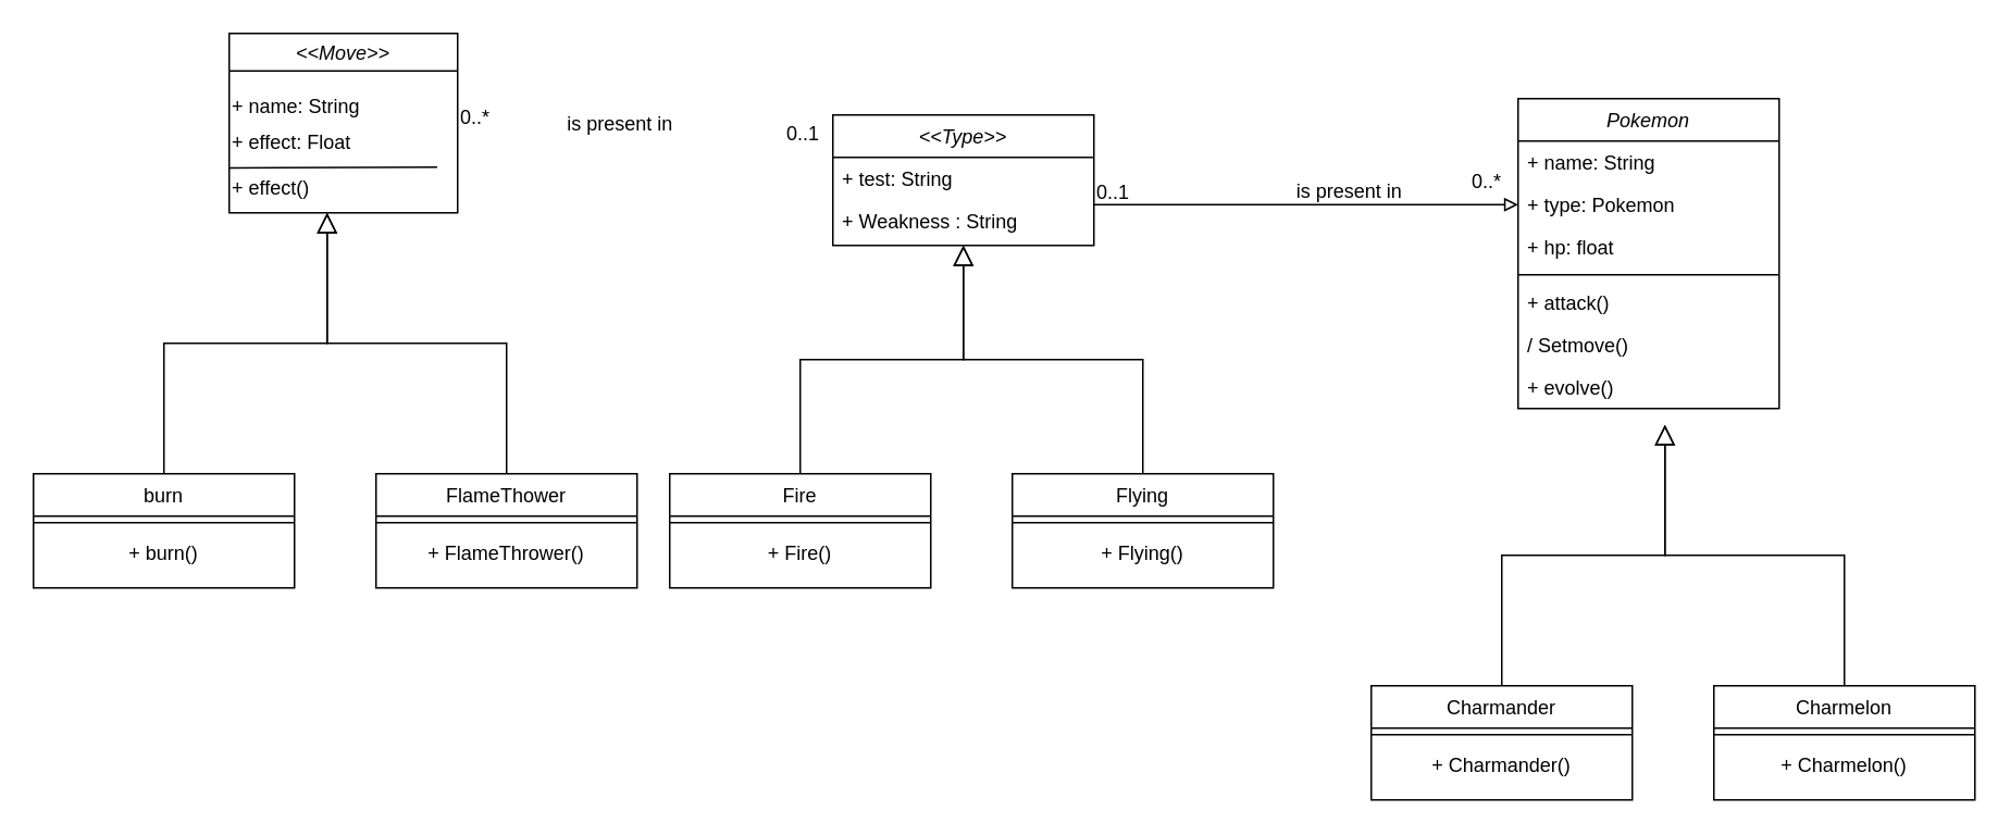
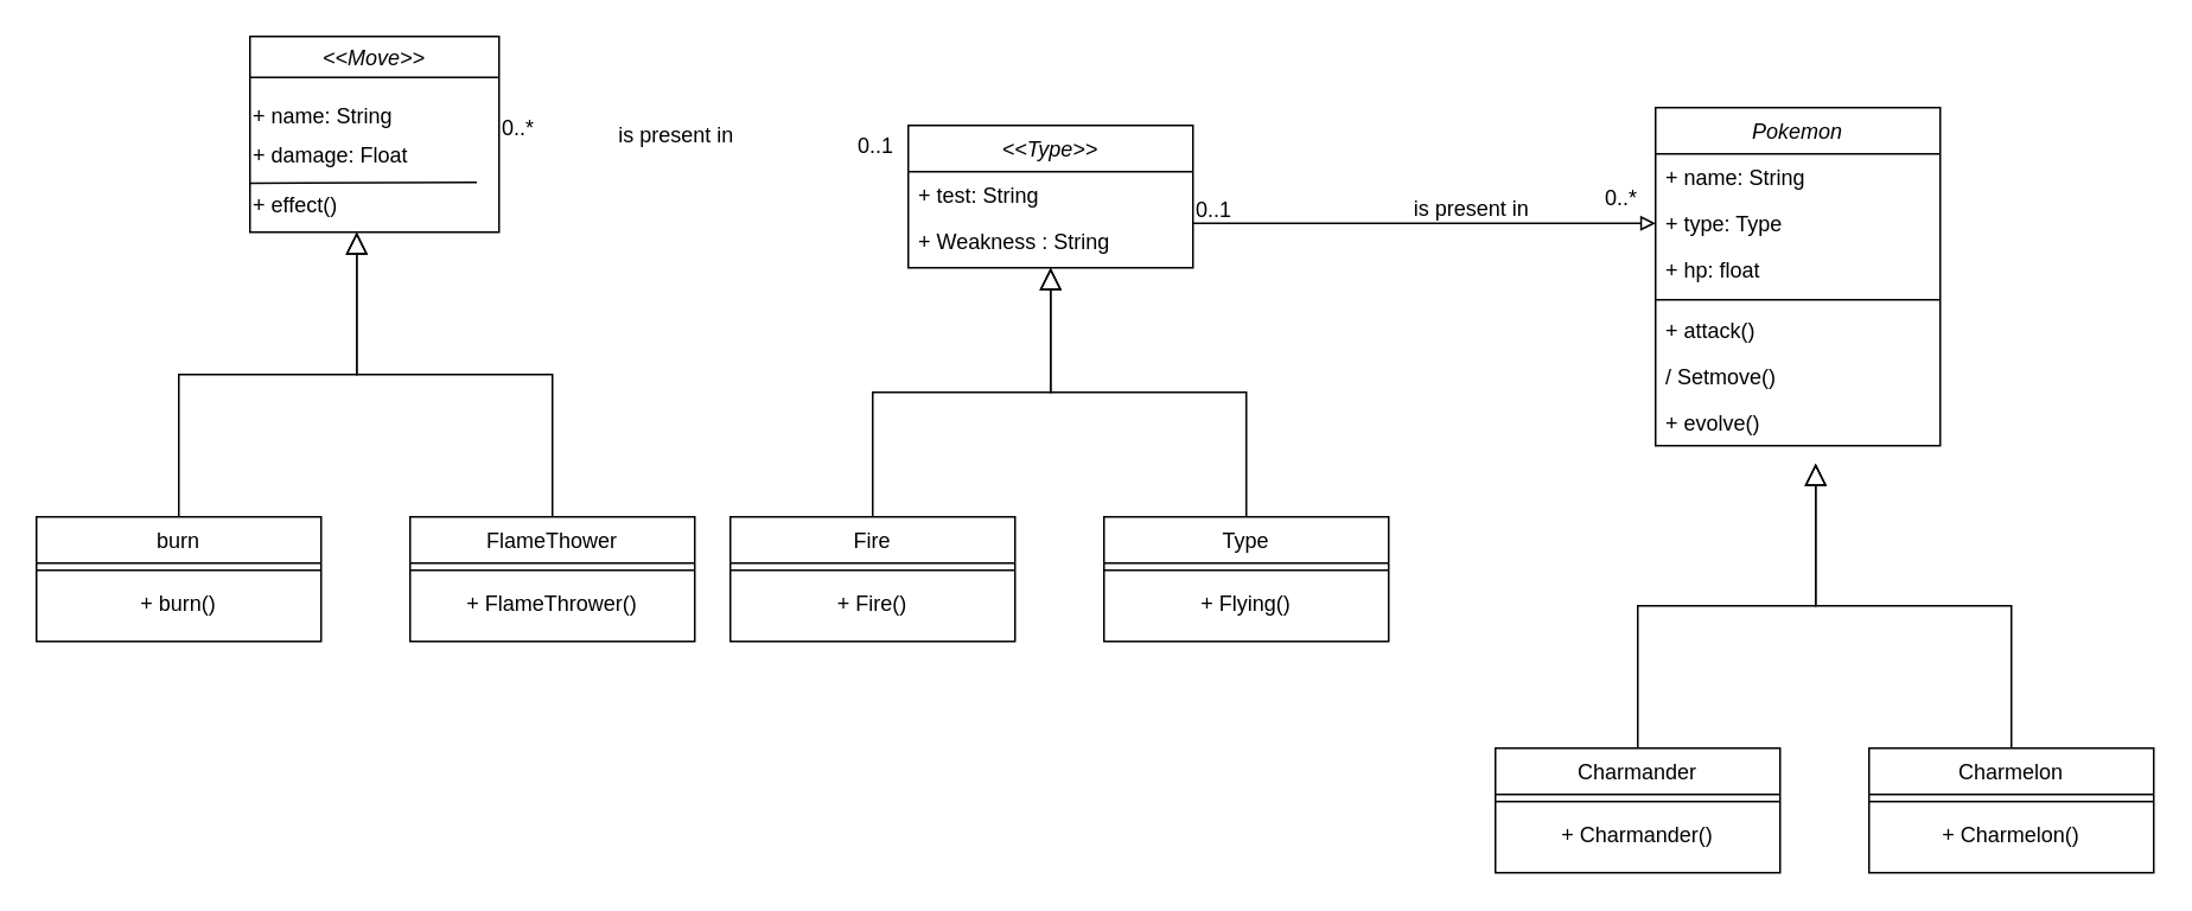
  <mxCell id="0" />
  <mxCell id="1" parent="0" />
  <mxCell id="2" value="&lt;&lt;Type&gt;&gt;" style="swimlane;fontStyle=2;align=center;verticalAlign=top;childLayout=stackLayout;horizontal=1;startSize=26;horizontalStack=0;resizeParent=1;resizeLast=0;collapsible=1;marginBottom=0;rounded=0;shadow=0;strokeWidth=1;" parent="1" vertex="1"><mxGeometry x="510" y="70" width="160" height="80" as="geometry"><mxRectangle x="230" y="140" width="160" height="26" as="alternateBounds" /></mxGeometry></mxCell>
  <mxCell id="3" value="+ test: String" style="text;align=left;verticalAlign=top;spacingLeft=4;spacingRight=4;overflow=hidden;rotatable=0;points=[[0,0.5],[1,0.5]];portConstraint=eastwest;" parent="2" vertex="1"><mxGeometry y="26" width="160" height="26" as="geometry" /></mxCell>
  <mxCell id="4" value="+ Weakness : String" style="text;align=left;verticalAlign=top;spacingLeft=4;spacingRight=4;overflow=hidden;rotatable=0;points=[[0,0.5],[1,0.5]];portConstraint=eastwest;rounded=0;shadow=0;html=0;" parent="2" vertex="1"><mxGeometry y="52" width="160" height="26" as="geometry" /></mxCell>
  <mxCell id="5" value="Fire" style="swimlane;fontStyle=0;align=center;verticalAlign=top;childLayout=stackLayout;horizontal=1;startSize=26;horizontalStack=0;resizeParent=1;resizeLast=0;collapsible=1;marginBottom=0;rounded=0;shadow=0;strokeWidth=1;" parent="1" vertex="1"><mxGeometry x="410" y="290" width="160" height="70" as="geometry"><mxRectangle x="130" y="380" width="160" height="26" as="alternateBounds" /></mxGeometry></mxCell>
  <mxCell id="6" value="" style="line;html=1;strokeWidth=1;align=left;verticalAlign=middle;spacingTop=-1;spacingLeft=3;spacingRight=3;rotatable=0;labelPosition=right;points=[];portConstraint=eastwest;" parent="5" vertex="1"><mxGeometry y="26" width="160" height="8" as="geometry" /></mxCell>
  <mxCell id="7" value="+ Fire()" style="text;html=1;strokeColor=none;fillColor=none;align=center;verticalAlign=middle;whiteSpace=wrap;rounded=0;" vertex="1" parent="5"><mxGeometry y="34" width="160" height="30" as="geometry" /></mxCell>
  <mxCell id="8" value="" style="endArrow=block;endSize=10;endFill=0;shadow=0;strokeWidth=1;rounded=0;edgeStyle=elbowEdgeStyle;elbow=vertical;" parent="1" source="5" target="2" edge="1"><mxGeometry width="160" relative="1" as="geometry"><mxPoint x="490" y="133" as="sourcePoint" /><mxPoint x="490" y="133" as="targetPoint" /></mxGeometry></mxCell>
- <mxCell id="9" value="Flying" style="swimlane;fontStyle=0;align=center;verticalAlign=top;childLayout=stackLayout;horizontal=1;startSize=26;horizontalStack=0;resizeParent=1;resizeLast=0;collapsible=1;marginBottom=0;rounded=0;shadow=0;strokeWidth=1;" parent="1" vertex="1"><mxGeometry x="620" y="290" width="160" height="70" as="geometry"><mxRectangle x="340" y="380" width="170" height="26" as="alternateBounds" /></mxGeometry></mxCell>
+ <mxCell id="9" value="Type" style="swimlane;fontStyle=0;align=center;verticalAlign=top;childLayout=stackLayout;horizontal=1;startSize=26;horizontalStack=0;resizeParent=1;resizeLast=0;collapsible=1;marginBottom=0;rounded=0;shadow=0;strokeWidth=1;" parent="1" vertex="1"><mxGeometry x="620" y="290" width="160" height="70" as="geometry"><mxRectangle x="340" y="380" width="170" height="26" as="alternateBounds" /></mxGeometry></mxCell>
  <mxCell id="10" value="" style="line;html=1;strokeWidth=1;align=left;verticalAlign=middle;spacingTop=-1;spacingLeft=3;spacingRight=3;rotatable=0;labelPosition=right;points=[];portConstraint=eastwest;" parent="9" vertex="1"><mxGeometry y="26" width="160" height="8" as="geometry" /></mxCell>
  <mxCell id="11" value="+ Flying()" style="text;html=1;strokeColor=none;fillColor=none;align=center;verticalAlign=middle;whiteSpace=wrap;rounded=0;" vertex="1" parent="9"><mxGeometry y="34" width="160" height="30" as="geometry" /></mxCell>
  <mxCell id="12" value="" style="endArrow=block;endSize=10;endFill=0;shadow=0;strokeWidth=1;rounded=0;edgeStyle=elbowEdgeStyle;elbow=vertical;" parent="1" source="9" target="2" edge="1"><mxGeometry width="160" relative="1" as="geometry"><mxPoint x="500" y="303" as="sourcePoint" /><mxPoint x="600" y="201" as="targetPoint" /></mxGeometry></mxCell>
  <mxCell id="13" value="" style="endArrow=block;shadow=0;strokeWidth=1;rounded=0;endFill=0;edgeStyle=elbowEdgeStyle;elbow=vertical;entryX=0;entryY=0.5;entryDx=0;entryDy=0;" parent="1" source="2" target="18" edge="1"><mxGeometry x="0.5" y="41" relative="1" as="geometry"><mxPoint x="670" y="122" as="sourcePoint" /><mxPoint x="798" y="119" as="targetPoint" /><mxPoint x="-40" y="32" as="offset" /></mxGeometry></mxCell>
  <mxCell id="14" value="0..1" style="resizable=0;align=left;verticalAlign=bottom;labelBackgroundColor=none;fontSize=12;" parent="13" connectable="0" vertex="1"><mxGeometry x="-1" relative="1" as="geometry"><mxPoint y="1" as="offset" /></mxGeometry></mxCell>
  <mxCell id="15" value="is present in&amp;nbsp;" style="text;html=1;resizable=0;points=[];;align=center;verticalAlign=middle;labelBackgroundColor=none;rounded=0;shadow=0;strokeWidth=1;fontSize=12;" parent="13" vertex="1" connectable="0"><mxGeometry x="0.5" y="49" relative="1" as="geometry"><mxPoint x="-38" y="40" as="offset" /></mxGeometry></mxCell>
  <mxCell id="16" value="Pokemon" style="swimlane;fontStyle=2;align=center;verticalAlign=top;childLayout=stackLayout;horizontal=1;startSize=26;horizontalStack=0;resizeParent=1;resizeLast=0;collapsible=1;marginBottom=0;rounded=0;shadow=0;strokeWidth=1;" vertex="1" parent="1"><mxGeometry x="930" y="60" width="160" height="190" as="geometry"><mxRectangle x="230" y="140" width="160" height="26" as="alternateBounds" /></mxGeometry></mxCell>
  <mxCell id="17" value="+ name: String" style="text;align=left;verticalAlign=top;spacingLeft=4;spacingRight=4;overflow=hidden;rotatable=0;points=[[0,0.5],[1,0.5]];portConstraint=eastwest;" vertex="1" parent="16"><mxGeometry y="26" width="160" height="26" as="geometry" /></mxCell>
- <mxCell id="18" value="+ type: Pokemon" style="text;align=left;verticalAlign=top;spacingLeft=4;spacingRight=4;overflow=hidden;rotatable=0;points=[[0,0.5],[1,0.5]];portConstraint=eastwest;rounded=0;shadow=0;html=0;" vertex="1" parent="16"><mxGeometry y="52" width="160" height="26" as="geometry" /></mxCell>
+ <mxCell id="18" value="+ type: Type" style="text;align=left;verticalAlign=top;spacingLeft=4;spacingRight=4;overflow=hidden;rotatable=0;points=[[0,0.5],[1,0.5]];portConstraint=eastwest;rounded=0;shadow=0;html=0;" vertex="1" parent="16"><mxGeometry y="52" width="160" height="26" as="geometry" /></mxCell>
  <mxCell id="19" value="+ hp: float" style="text;align=left;verticalAlign=top;spacingLeft=4;spacingRight=4;overflow=hidden;rotatable=0;points=[[0,0.5],[1,0.5]];portConstraint=eastwest;rounded=0;shadow=0;html=0;" vertex="1" parent="16"><mxGeometry y="78" width="160" height="26" as="geometry" /></mxCell>
  <mxCell id="20" value="" style="line;html=1;strokeWidth=1;align=left;verticalAlign=middle;spacingTop=-1;spacingLeft=3;spacingRight=3;rotatable=0;labelPosition=right;points=[];portConstraint=eastwest;" vertex="1" parent="16"><mxGeometry y="104" width="160" height="8" as="geometry" /></mxCell>
  <mxCell id="21" value="+ attack()" style="text;align=left;verticalAlign=top;spacingLeft=4;spacingRight=4;overflow=hidden;rotatable=0;points=[[0,0.5],[1,0.5]];portConstraint=eastwest;" vertex="1" parent="16"><mxGeometry y="112" width="160" height="26" as="geometry" /></mxCell>
  <mxCell id="22" value="/ Setmove()" style="text;align=left;verticalAlign=top;spacingLeft=4;spacingRight=4;overflow=hidden;rotatable=0;points=[[0,0.5],[1,0.5]];portConstraint=eastwest;" vertex="1" parent="16"><mxGeometry y="138" width="160" height="26" as="geometry" /></mxCell>
  <mxCell id="23" value="+ evolve()" style="text;align=left;verticalAlign=top;spacingLeft=4;spacingRight=4;overflow=hidden;rotatable=0;points=[[0,0.5],[1,0.5]];portConstraint=eastwest;" vertex="1" parent="16"><mxGeometry y="164" width="160" height="26" as="geometry" /></mxCell>
  <mxCell id="24" value="0..*" style="resizable=0;align=left;verticalAlign=bottom;labelBackgroundColor=none;fontSize=12;direction=east;" connectable="0" vertex="1" parent="1"><mxGeometry x="900" y="119" as="geometry" /></mxCell>
  <mxCell id="25" value="&lt;&lt;Move&gt;&gt;" style="swimlane;startSize=23;fontStyle=2" vertex="1" parent="1"><mxGeometry x="140" y="20" width="140" height="110" as="geometry" /></mxCell>
  <mxCell id="26" value="+ name: String" style="text;html=1;strokeColor=none;fillColor=none;align=left;verticalAlign=middle;whiteSpace=wrap;rounded=0;" vertex="1" parent="25"><mxGeometry y="30" width="170" height="30" as="geometry" /></mxCell>
- <mxCell id="27" value="+ effect: Float" style="text;html=1;strokeColor=none;fillColor=none;align=left;verticalAlign=middle;whiteSpace=wrap;rounded=0;" vertex="1" parent="25"><mxGeometry y="52" width="170" height="30" as="geometry" /></mxCell>
+ <mxCell id="27" value="+ damage: Float" style="text;html=1;strokeColor=none;fillColor=none;align=left;verticalAlign=middle;whiteSpace=wrap;rounded=0;" vertex="1" parent="25"><mxGeometry y="52" width="170" height="30" as="geometry" /></mxCell>
  <mxCell id="28" value="" style="endArrow=none;html=1;rounded=0;exitX=0;exitY=0.75;exitDx=0;exitDy=0;entryX=0.75;entryY=1;entryDx=0;entryDy=0;" edge="1" parent="25" source="25" target="27"><mxGeometry width="50" height="50" relative="1" as="geometry"><mxPoint x="-10" y="220" as="sourcePoint" /><mxPoint x="40" y="170" as="targetPoint" /></mxGeometry></mxCell>
  <mxCell id="29" value="+ effect()" style="text;html=1;strokeColor=none;fillColor=none;align=left;verticalAlign=middle;whiteSpace=wrap;rounded=0;" vertex="1" parent="25"><mxGeometry y="80" width="60" height="30" as="geometry" /></mxCell>
  <mxCell id="30" value="0..*" style="resizable=0;align=left;verticalAlign=bottom;labelBackgroundColor=none;fontSize=12;direction=east;" connectable="0" vertex="1" parent="25"><mxGeometry x="140" y="60" as="geometry" /></mxCell>
  <mxCell id="31" value="is present in&amp;nbsp;" style="text;html=1;resizable=0;points=[];;align=center;verticalAlign=middle;labelBackgroundColor=none;rounded=0;shadow=0;strokeWidth=1;fontSize=12;" vertex="1" connectable="0" parent="1"><mxGeometry x="380" y="75" as="geometry" /></mxCell>
  <mxCell id="32" value="0..1" style="resizable=0;align=left;verticalAlign=bottom;labelBackgroundColor=none;fontSize=12;" connectable="0" vertex="1" parent="1"><mxGeometry x="480" y="90" as="geometry" /></mxCell>
  <mxCell id="33" value="Charmander" style="swimlane;fontStyle=0;align=center;verticalAlign=top;childLayout=stackLayout;horizontal=1;startSize=26;horizontalStack=0;resizeParent=1;resizeLast=0;collapsible=1;marginBottom=0;rounded=0;shadow=0;strokeWidth=1;" vertex="1" parent="1"><mxGeometry x="840" y="420" width="160" height="70" as="geometry"><mxRectangle x="130" y="380" width="160" height="26" as="alternateBounds" /></mxGeometry></mxCell>
  <mxCell id="34" value="" style="line;html=1;strokeWidth=1;align=left;verticalAlign=middle;spacingTop=-1;spacingLeft=3;spacingRight=3;rotatable=0;labelPosition=right;points=[];portConstraint=eastwest;" vertex="1" parent="33"><mxGeometry y="26" width="160" height="8" as="geometry" /></mxCell>
  <mxCell id="35" value="+&amp;nbsp;&lt;span style=&quot;&quot;&gt;Charmander&lt;/span&gt;()" style="text;html=1;strokeColor=none;fillColor=none;align=center;verticalAlign=middle;whiteSpace=wrap;rounded=0;" vertex="1" parent="33"><mxGeometry y="34" width="160" height="30" as="geometry" /></mxCell>
  <mxCell id="36" value="" style="endArrow=block;endSize=10;endFill=0;shadow=0;strokeWidth=1;rounded=0;edgeStyle=elbowEdgeStyle;elbow=vertical;" edge="1" parent="1" source="33"><mxGeometry width="160" relative="1" as="geometry"><mxPoint x="920" y="263" as="sourcePoint" /><mxPoint x="1020" y="260" as="targetPoint" /></mxGeometry></mxCell>
  <mxCell id="37" value="Charmelon" style="swimlane;fontStyle=0;align=center;verticalAlign=top;childLayout=stackLayout;horizontal=1;startSize=26;horizontalStack=0;resizeParent=1;resizeLast=0;collapsible=1;marginBottom=0;rounded=0;shadow=0;strokeWidth=1;" vertex="1" parent="1"><mxGeometry x="1050" y="420" width="160" height="70" as="geometry"><mxRectangle x="340" y="380" width="170" height="26" as="alternateBounds" /></mxGeometry></mxCell>
  <mxCell id="38" value="" style="line;html=1;strokeWidth=1;align=left;verticalAlign=middle;spacingTop=-1;spacingLeft=3;spacingRight=3;rotatable=0;labelPosition=right;points=[];portConstraint=eastwest;" vertex="1" parent="37"><mxGeometry y="26" width="160" height="8" as="geometry" /></mxCell>
  <mxCell id="39" value="+&amp;nbsp;&lt;span style=&quot;&quot;&gt;Charmelon&lt;/span&gt;()" style="text;html=1;strokeColor=none;fillColor=none;align=center;verticalAlign=middle;whiteSpace=wrap;rounded=0;" vertex="1" parent="37"><mxGeometry y="34" width="160" height="30" as="geometry" /></mxCell>
  <mxCell id="40" value="" style="endArrow=block;endSize=10;endFill=0;shadow=0;strokeWidth=1;rounded=0;edgeStyle=elbowEdgeStyle;elbow=vertical;" edge="1" parent="1" source="37"><mxGeometry width="160" relative="1" as="geometry"><mxPoint x="930" y="433" as="sourcePoint" /><mxPoint x="1020" y="260" as="targetPoint" /></mxGeometry></mxCell>
  <mxCell id="41" value="burn" style="swimlane;fontStyle=0;align=center;verticalAlign=top;childLayout=stackLayout;horizontal=1;startSize=26;horizontalStack=0;resizeParent=1;resizeLast=0;collapsible=1;marginBottom=0;rounded=0;shadow=0;strokeWidth=1;" vertex="1" parent="1"><mxGeometry x="20" y="290" width="160" height="70" as="geometry"><mxRectangle x="130" y="380" width="160" height="26" as="alternateBounds" /></mxGeometry></mxCell>
  <mxCell id="42" value="" style="line;html=1;strokeWidth=1;align=left;verticalAlign=middle;spacingTop=-1;spacingLeft=3;spacingRight=3;rotatable=0;labelPosition=right;points=[];portConstraint=eastwest;" vertex="1" parent="41"><mxGeometry y="26" width="160" height="8" as="geometry" /></mxCell>
  <mxCell id="43" value="+ burn()" style="text;html=1;strokeColor=none;fillColor=none;align=center;verticalAlign=middle;whiteSpace=wrap;rounded=0;" vertex="1" parent="41"><mxGeometry y="34" width="160" height="30" as="geometry" /></mxCell>
  <mxCell id="44" value="" style="endArrow=block;endSize=10;endFill=0;shadow=0;strokeWidth=1;rounded=0;edgeStyle=elbowEdgeStyle;elbow=vertical;" edge="1" parent="1" source="41"><mxGeometry width="160" relative="1" as="geometry"><mxPoint x="100" y="133" as="sourcePoint" /><mxPoint x="200" y="130" as="targetPoint" /></mxGeometry></mxCell>
  <mxCell id="45" value="FlameThower" style="swimlane;fontStyle=0;align=center;verticalAlign=top;childLayout=stackLayout;horizontal=1;startSize=26;horizontalStack=0;resizeParent=1;resizeLast=0;collapsible=1;marginBottom=0;rounded=0;shadow=0;strokeWidth=1;" vertex="1" parent="1"><mxGeometry x="230" y="290" width="160" height="70" as="geometry"><mxRectangle x="340" y="380" width="170" height="26" as="alternateBounds" /></mxGeometry></mxCell>
  <mxCell id="46" value="" style="line;html=1;strokeWidth=1;align=left;verticalAlign=middle;spacingTop=-1;spacingLeft=3;spacingRight=3;rotatable=0;labelPosition=right;points=[];portConstraint=eastwest;" vertex="1" parent="45"><mxGeometry y="26" width="160" height="8" as="geometry" /></mxCell>
  <mxCell id="47" value="+ FlameThrower()" style="text;html=1;strokeColor=none;fillColor=none;align=center;verticalAlign=middle;whiteSpace=wrap;rounded=0;" vertex="1" parent="45"><mxGeometry y="34" width="160" height="30" as="geometry" /></mxCell>
  <mxCell id="48" value="" style="endArrow=block;endSize=10;endFill=0;shadow=0;strokeWidth=1;rounded=0;edgeStyle=elbowEdgeStyle;elbow=vertical;" edge="1" parent="1" source="45"><mxGeometry width="160" relative="1" as="geometry"><mxPoint x="110" y="303" as="sourcePoint" /><mxPoint x="200" y="130" as="targetPoint" /></mxGeometry></mxCell>
